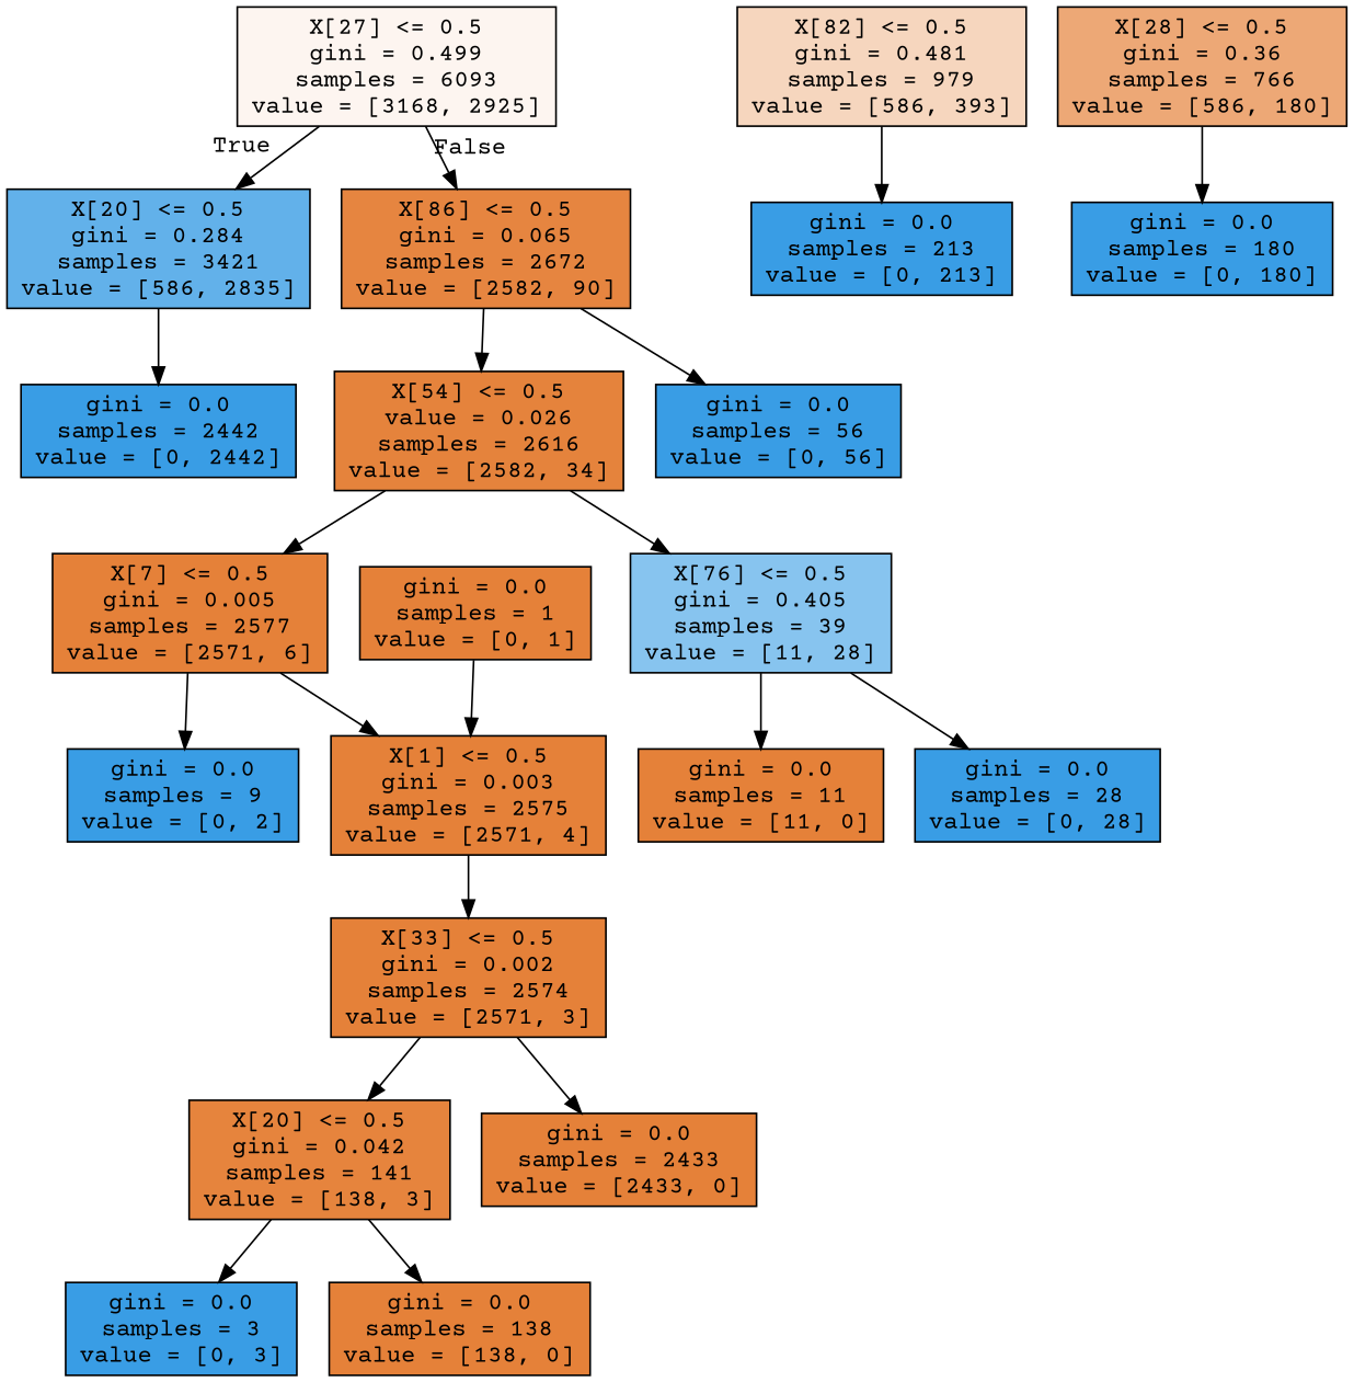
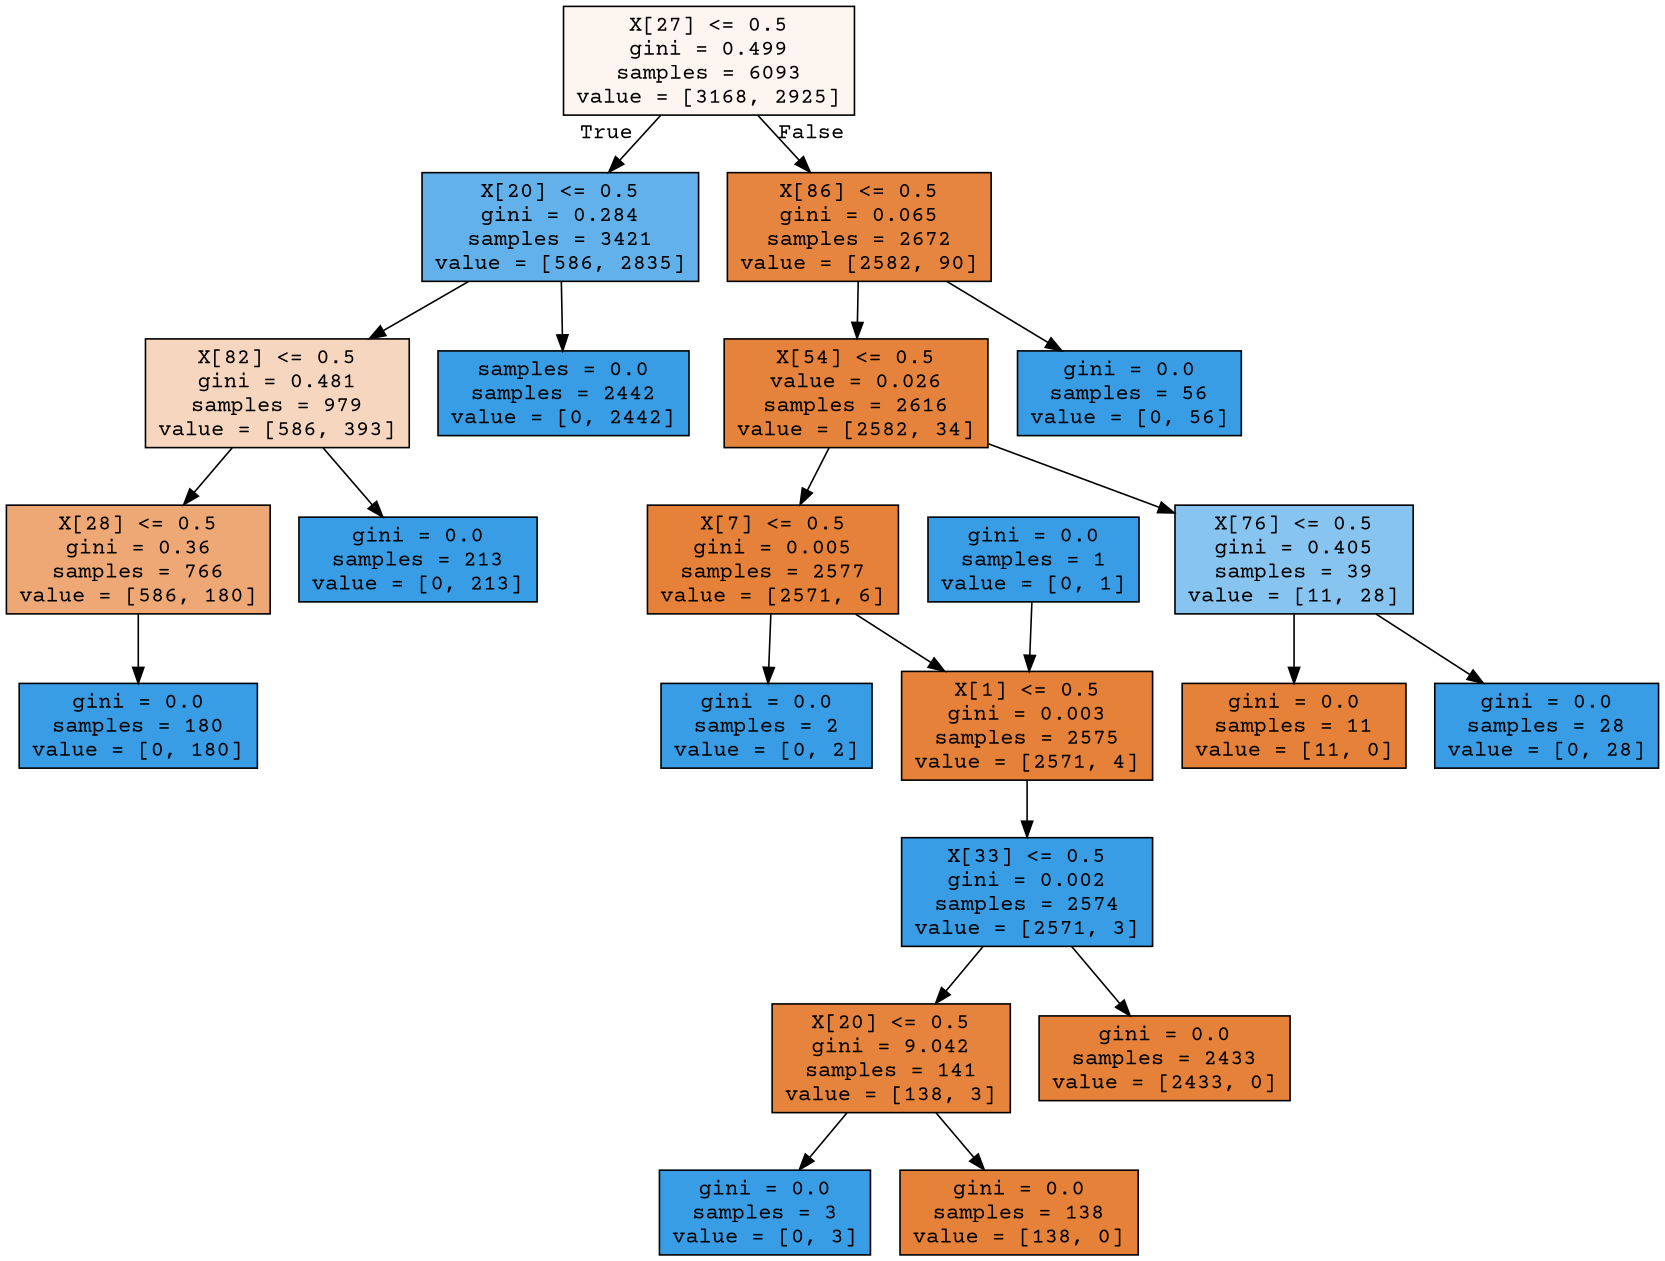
  digraph {
    fontname="Courier Prime"
    node [color=black fillcolor="#399de5" fontname="Courier Prime" shape=box style=filled]
    edge [fontname="Courier Prime"]
    n1 [fillcolor="#fdf5f0" label="X[27] <= 0.5\ngini = 0.499\nsamples = 6093\nvalue = [3168, 2925]"]
    n2 [fillcolor="#62b1ea" label="X[20] <= 0.5\ngini = 0.284\nsamples = 3421\nvalue = [586, 2835]"]
    n3 [fillcolor="#e68540" label="X[86] <= 0.5\ngini = 0.065\nsamples = 2672\nvalue = [2582, 90]"]
    n4 [fillcolor="#f6d6be" label="X[82] <= 0.5\ngini = 0.481\nsamples = 979\nvalue = [586, 393]"]
-   n5 [label="gini = 0.0\nsamples = 2442\nvalue = [0, 2442]"]
+   n5 [label="samples = 0.0\nsamples = 2442\nvalue = [0, 2442]"]
    n6 [fillcolor="#e5833c" label="X[54] <= 0.5\nvalue = 0.026\nsamples = 2616\nvalue = [2582, 34]"]
    n7 [label="gini = 0.0\nsamples = 56\nvalue = [0, 56]"]
    n8 [fillcolor="#eda876" label="X[28] <= 0.5\ngini = 0.36\nsamples = 766\nvalue = [586, 180]"]
    n9 [label="gini = 0.0\nsamples = 213\nvalue = [0, 213]"]
    n10 [label="gini = 0.0\nsamples = 180\nvalue = [0, 180]"]
    n11 [fillcolor="#e58139" label="X[7] <= 0.5\ngini = 0.005\nsamples = 2577\nvalue = [2571, 6]"]
    n12 [fillcolor="#87c4ef" label="X[76] <= 0.5\ngini = 0.405\nsamples = 39\nvalue = [11, 28]"]
    n13 [fillcolor="#e58139" label="X[1] <= 0.5\ngini = 0.003\nsamples = 2575\nvalue = [2571, 4]"]
-   n14 [label="gini = 0.0\nsamples = 9\nvalue = [0, 2]"]
+   n14 [label="gini = 0.0\nsamples = 2\nvalue = [0, 2]"]
    n15 [fillcolor="#e58139" label="gini = 0.0\nsamples = 11\nvalue = [11, 0]"]
    n16 [label="gini = 0.0\nsamples = 28\nvalue = [0, 28]"]
-   n17 [fillcolor="#e58139" label="X[33] <= 0.5\ngini = 0.002\nsamples = 2574\nvalue = [2571, 3]"]
-   n18 [fillcolor="#e6843d" label="X[20] <= 0.5\ngini = 0.042\nsamples = 141\nvalue = [138, 3]"]
+   n17 [label="X[33] <= 0.5\ngini = 0.002\nsamples = 2574\nvalue = [2571, 3]"]
+   n18 [fillcolor="#e6843d" label="X[20] <= 0.5\ngini = 9.042\nsamples = 141\nvalue = [138, 3]"]
    n19 [fillcolor="#e58139" label="gini = 0.0\nsamples = 2433\nvalue = [2433, 0]"]
-   n20 [fillcolor="#e58139" label="gini = 0.0\nsamples = 1\nvalue = [0, 1]"]
+   n20 [label="gini = 0.0\nsamples = 1\nvalue = [0, 1]"]
    n21 [label="gini = 0.0\nsamples = 3\nvalue = [0, 3]"]
    n22 [fillcolor="#e58139" label="gini = 0.0\nsamples = 138\nvalue = [138, 0]"]
    n1 -> n2 [headlabel=True labelangle=45 labeldistance=2.5]
    n1 -> n3 [headlabel=False labelangle=-45 labeldistance=2.5]
+   n2 -> n4
    n2 -> n5
    n3 -> n6
    n3 -> n7
+   n4 -> n8
    n4 -> n9
    n6 -> n11
    n6 -> n12
    n8 -> n10
    n11 -> n13
    n11 -> n14
    n12 -> n15
    n12 -> n16
    n13 -> n17
    n17 -> n18
    n17 -> n19
    n18 -> n21
    n18 -> n22
    n20 -> n13
  }
